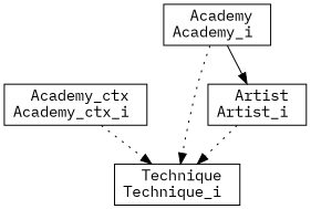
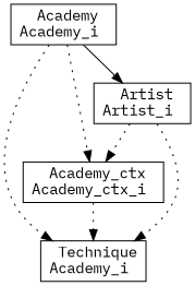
  digraph {
    fontname="IBM Plex Mono"
    node [fontname="IBM Plex Mono" shape=box]
    edge [fontname="IBM Plex Mono" style=dotted]
    n1 [label=" Academy_ctx\nAcademy_ctx_i "]
-   n2 [label=" Technique\nTechnique_i "]
+   n2 [label=" Technique\nAcademy_i "]
    n3 [label=" Academy\nAcademy_i "]
    n4 [label=" Artist\nArtist_i "]
    n1 -> n2
+   n3 -> n1
    n3 -> n2
    n3 -> n4 [style=""]
+   n4 -> n1
    n4 -> n2
  }
